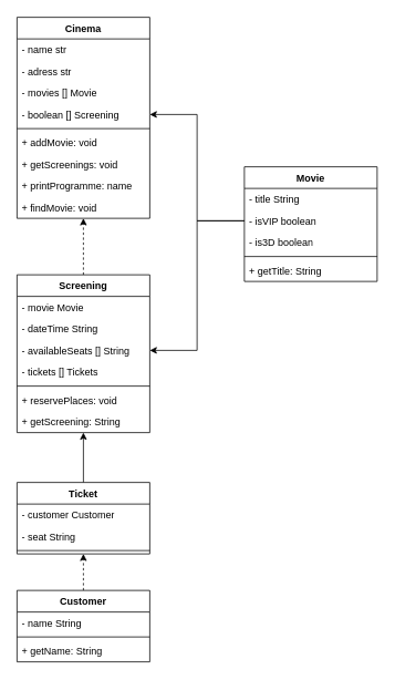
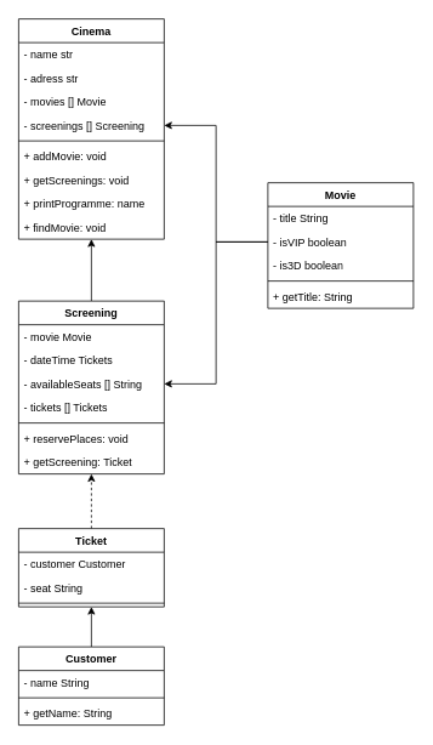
  <mxCell id="0" />
  <mxCell id="1" parent="0" />
  <mxCell id="2" value="Cinema" style="swimlane;fontStyle=1;align=center;verticalAlign=top;childLayout=stackLayout;horizontal=1;startSize=26;horizontalStack=0;resizeParent=1;resizeParentMax=0;resizeLast=0;collapsible=1;marginBottom=0;whiteSpace=wrap;html=1;" parent="1" vertex="1"><mxGeometry x="20" y="20" width="160" height="242" as="geometry" /></mxCell>
  <mxCell id="3" value="- name str" style="text;strokeColor=none;fillColor=none;align=left;verticalAlign=top;spacingLeft=4;spacingRight=4;overflow=hidden;rotatable=0;points=[[0,0.5],[1,0.5]];portConstraint=eastwest;whiteSpace=wrap;html=1;" parent="2" vertex="1"><mxGeometry y="26" width="160" height="26" as="geometry" /></mxCell>
  <mxCell id="4" value="- adress str" style="text;strokeColor=none;fillColor=none;align=left;verticalAlign=top;spacingLeft=4;spacingRight=4;overflow=hidden;rotatable=0;points=[[0,0.5],[1,0.5]];portConstraint=eastwest;whiteSpace=wrap;html=1;" parent="2" vertex="1"><mxGeometry y="52" width="160" height="26" as="geometry" /></mxCell>
  <mxCell id="5" value="- movies [] Movie" style="text;strokeColor=none;fillColor=none;align=left;verticalAlign=top;spacingLeft=4;spacingRight=4;overflow=hidden;rotatable=0;points=[[0,0.5],[1,0.5]];portConstraint=eastwest;whiteSpace=wrap;html=1;" vertex="1" parent="2"><mxGeometry y="78" width="160" height="26" as="geometry" /></mxCell>
- <mxCell id="6" value="- boolean [] Screening" style="text;strokeColor=none;fillColor=none;align=left;verticalAlign=top;spacingLeft=4;spacingRight=4;overflow=hidden;rotatable=0;points=[[0,0.5],[1,0.5]];portConstraint=eastwest;whiteSpace=wrap;html=1;" parent="2" vertex="1"><mxGeometry y="104" width="160" height="26" as="geometry" /></mxCell>
+ <mxCell id="6" value="- screenings [] Screening" style="text;strokeColor=none;fillColor=none;align=left;verticalAlign=top;spacingLeft=4;spacingRight=4;overflow=hidden;rotatable=0;points=[[0,0.5],[1,0.5]];portConstraint=eastwest;whiteSpace=wrap;html=1;" parent="2" vertex="1"><mxGeometry y="104" width="160" height="26" as="geometry" /></mxCell>
  <mxCell id="7" value="" style="line;strokeWidth=1;fillColor=none;align=left;verticalAlign=middle;spacingTop=-1;spacingLeft=3;spacingRight=3;rotatable=0;labelPosition=right;points=[];portConstraint=eastwest;strokeColor=inherit;" parent="2" vertex="1"><mxGeometry y="130" width="160" height="8" as="geometry" /></mxCell>
  <mxCell id="8" value="+ addMovie: void" style="text;strokeColor=none;fillColor=none;align=left;verticalAlign=top;spacingLeft=4;spacingRight=4;overflow=hidden;rotatable=0;points=[[0,0.5],[1,0.5]];portConstraint=eastwest;whiteSpace=wrap;html=1;" parent="2" vertex="1"><mxGeometry y="138" width="160" height="26" as="geometry" /></mxCell>
  <mxCell id="9" value="+ getScreenings: void" style="text;strokeColor=none;fillColor=none;align=left;verticalAlign=top;spacingLeft=4;spacingRight=4;overflow=hidden;rotatable=0;points=[[0,0.5],[1,0.5]];portConstraint=eastwest;whiteSpace=wrap;html=1;" vertex="1" parent="2"><mxGeometry y="164" width="160" height="26" as="geometry" /></mxCell>
  <mxCell id="10" value="+ printProgramme: name" style="text;strokeColor=none;fillColor=none;align=left;verticalAlign=top;spacingLeft=4;spacingRight=4;overflow=hidden;rotatable=0;points=[[0,0.5],[1,0.5]];portConstraint=eastwest;whiteSpace=wrap;html=1;" vertex="1" parent="2"><mxGeometry y="190" width="160" height="26" as="geometry" /></mxCell>
  <mxCell id="11" value="+ findMovie: void" style="text;strokeColor=none;fillColor=none;align=left;verticalAlign=top;spacingLeft=4;spacingRight=4;overflow=hidden;rotatable=0;points=[[0,0.5],[1,0.5]];portConstraint=eastwest;whiteSpace=wrap;html=1;" vertex="1" parent="2"><mxGeometry y="216" width="160" height="26" as="geometry" /></mxCell>
- <mxCell id="12" style="edgeStyle=orthogonalEdgeStyle;rounded=0;orthogonalLoop=1;jettySize=auto;html=1;exitX=0.5;exitY=0;exitDx=0;exitDy=0;entryX=0.5;entryY=1;entryDx=0;entryDy=0;dashed=1;" edge="1" parent="1" source="13" target="2"><mxGeometry relative="1" as="geometry" /></mxCell>
+ <mxCell id="12" style="edgeStyle=orthogonalEdgeStyle;rounded=0;orthogonalLoop=1;jettySize=auto;html=1;exitX=0.5;exitY=0;exitDx=0;exitDy=0;entryX=0.5;entryY=1;entryDx=0;entryDy=0;" edge="1" parent="1" source="13" target="2"><mxGeometry relative="1" as="geometry" /></mxCell>
  <mxCell id="13" value="Screening" style="swimlane;fontStyle=1;align=center;verticalAlign=top;childLayout=stackLayout;horizontal=1;startSize=26;horizontalStack=0;resizeParent=1;resizeParentMax=0;resizeLast=0;collapsible=1;marginBottom=0;whiteSpace=wrap;html=1;" parent="1" vertex="1"><mxGeometry x="20" y="330" width="160" height="190" as="geometry" /></mxCell>
  <mxCell id="14" value="- movie Movie" style="text;strokeColor=none;fillColor=none;align=left;verticalAlign=top;spacingLeft=4;spacingRight=4;overflow=hidden;rotatable=0;points=[[0,0.5],[1,0.5]];portConstraint=eastwest;whiteSpace=wrap;html=1;" parent="13" vertex="1"><mxGeometry y="26" width="160" height="26" as="geometry" /></mxCell>
- <mxCell id="15" value="- dateTime String" style="text;strokeColor=none;fillColor=none;align=left;verticalAlign=top;spacingLeft=4;spacingRight=4;overflow=hidden;rotatable=0;points=[[0,0.5],[1,0.5]];portConstraint=eastwest;whiteSpace=wrap;html=1;" parent="13" vertex="1"><mxGeometry y="52" width="160" height="26" as="geometry" /></mxCell>
+ <mxCell id="15" value="- dateTime Tickets" style="text;strokeColor=none;fillColor=none;align=left;verticalAlign=top;spacingLeft=4;spacingRight=4;overflow=hidden;rotatable=0;points=[[0,0.5],[1,0.5]];portConstraint=eastwest;whiteSpace=wrap;html=1;" parent="13" vertex="1"><mxGeometry y="52" width="160" height="26" as="geometry" /></mxCell>
  <mxCell id="16" value="- availableSeats [] String" style="text;strokeColor=none;fillColor=none;align=left;verticalAlign=top;spacingLeft=4;spacingRight=4;overflow=hidden;rotatable=0;points=[[0,0.5],[1,0.5]];portConstraint=eastwest;whiteSpace=wrap;html=1;" parent="13" vertex="1"><mxGeometry y="78" width="160" height="26" as="geometry" /></mxCell>
  <mxCell id="17" value="- tickets [] Tickets" style="text;strokeColor=none;fillColor=none;align=left;verticalAlign=top;spacingLeft=4;spacingRight=4;overflow=hidden;rotatable=0;points=[[0,0.5],[1,0.5]];portConstraint=eastwest;whiteSpace=wrap;html=1;" vertex="1" parent="13"><mxGeometry y="104" width="160" height="26" as="geometry" /></mxCell>
  <mxCell id="18" value="" style="line;strokeWidth=1;fillColor=none;align=left;verticalAlign=middle;spacingTop=-1;spacingLeft=3;spacingRight=3;rotatable=0;labelPosition=right;points=[];portConstraint=eastwest;strokeColor=inherit;" parent="13" vertex="1"><mxGeometry y="130" width="160" height="8" as="geometry" /></mxCell>
  <mxCell id="19" value="+ reservePlaces: void" style="text;strokeColor=none;fillColor=none;align=left;verticalAlign=top;spacingLeft=4;spacingRight=4;overflow=hidden;rotatable=0;points=[[0,0.5],[1,0.5]];portConstraint=eastwest;whiteSpace=wrap;html=1;" parent="13" vertex="1"><mxGeometry y="138" width="160" height="26" as="geometry" /></mxCell>
- <mxCell id="20" value="+ getScreening: String" style="text;strokeColor=none;fillColor=none;align=left;verticalAlign=top;spacingLeft=4;spacingRight=4;overflow=hidden;rotatable=0;points=[[0,0.5],[1,0.5]];portConstraint=eastwest;whiteSpace=wrap;html=1;" parent="13" vertex="1"><mxGeometry y="164" width="160" height="26" as="geometry" /></mxCell>
- <mxCell id="21" style="edgeStyle=orthogonalEdgeStyle;rounded=0;orthogonalLoop=1;jettySize=auto;html=1;exitX=0.5;exitY=0;exitDx=0;exitDy=0;entryX=0.5;entryY=1;entryDx=0;entryDy=0;" edge="1" parent="1" source="22" target="13"><mxGeometry relative="1" as="geometry" /></mxCell>
+ <mxCell id="20" value="+ getScreening: Ticket" style="text;strokeColor=none;fillColor=none;align=left;verticalAlign=top;spacingLeft=4;spacingRight=4;overflow=hidden;rotatable=0;points=[[0,0.5],[1,0.5]];portConstraint=eastwest;whiteSpace=wrap;html=1;" parent="13" vertex="1"><mxGeometry y="164" width="160" height="26" as="geometry" /></mxCell>
+ <mxCell id="21" style="edgeStyle=orthogonalEdgeStyle;rounded=0;orthogonalLoop=1;jettySize=auto;html=1;exitX=0.5;exitY=0;exitDx=0;exitDy=0;entryX=0.5;entryY=1;entryDx=0;entryDy=0;dashed=1;" edge="1" parent="1" source="22" target="13"><mxGeometry relative="1" as="geometry" /></mxCell>
  <mxCell id="22" value="Ticket" style="swimlane;fontStyle=1;align=center;verticalAlign=top;childLayout=stackLayout;horizontal=1;startSize=26;horizontalStack=0;resizeParent=1;resizeParentMax=0;resizeLast=0;collapsible=1;marginBottom=0;whiteSpace=wrap;html=1;" vertex="1" parent="1"><mxGeometry x="20" y="580" width="160" height="86" as="geometry" /></mxCell>
  <mxCell id="23" value="- customer Customer" style="text;strokeColor=none;fillColor=none;align=left;verticalAlign=top;spacingLeft=4;spacingRight=4;overflow=hidden;rotatable=0;points=[[0,0.5],[1,0.5]];portConstraint=eastwest;whiteSpace=wrap;html=1;" vertex="1" parent="22"><mxGeometry y="26" width="160" height="26" as="geometry" /></mxCell>
  <mxCell id="24" value="- seat String" style="text;strokeColor=none;fillColor=none;align=left;verticalAlign=top;spacingLeft=4;spacingRight=4;overflow=hidden;rotatable=0;points=[[0,0.5],[1,0.5]];portConstraint=eastwest;whiteSpace=wrap;html=1;" vertex="1" parent="22"><mxGeometry y="52" width="160" height="26" as="geometry" /></mxCell>
  <mxCell id="25" value="" style="line;strokeWidth=1;fillColor=none;align=left;verticalAlign=middle;spacingTop=-1;spacingLeft=3;spacingRight=3;rotatable=0;labelPosition=right;points=[];portConstraint=eastwest;strokeColor=inherit;" vertex="1" parent="22"><mxGeometry y="78" width="160" height="8" as="geometry" /></mxCell>
- <mxCell id="26" style="edgeStyle=orthogonalEdgeStyle;rounded=0;orthogonalLoop=1;jettySize=auto;html=1;exitX=0.5;exitY=0;exitDx=0;exitDy=0;entryX=0.5;entryY=1;entryDx=0;entryDy=0;dashed=1;" edge="1" parent="1" source="27" target="22"><mxGeometry relative="1" as="geometry" /></mxCell>
+ <mxCell id="26" style="edgeStyle=orthogonalEdgeStyle;rounded=0;orthogonalLoop=1;jettySize=auto;html=1;exitX=0.5;exitY=0;exitDx=0;exitDy=0;entryX=0.5;entryY=1;entryDx=0;entryDy=0;" edge="1" parent="1" source="27" target="22"><mxGeometry relative="1" as="geometry" /></mxCell>
  <mxCell id="27" value="Customer" style="swimlane;fontStyle=1;align=center;verticalAlign=top;childLayout=stackLayout;horizontal=1;startSize=26;horizontalStack=0;resizeParent=1;resizeParentMax=0;resizeLast=0;collapsible=1;marginBottom=0;whiteSpace=wrap;html=1;" vertex="1" parent="1"><mxGeometry x="20" y="710" width="160" height="86" as="geometry" /></mxCell>
  <mxCell id="28" value="- name String" style="text;strokeColor=none;fillColor=none;align=left;verticalAlign=top;spacingLeft=4;spacingRight=4;overflow=hidden;rotatable=0;points=[[0,0.5],[1,0.5]];portConstraint=eastwest;whiteSpace=wrap;html=1;" vertex="1" parent="27"><mxGeometry y="26" width="160" height="26" as="geometry" /></mxCell>
  <mxCell id="29" value="" style="line;strokeWidth=1;fillColor=none;align=left;verticalAlign=middle;spacingTop=-1;spacingLeft=3;spacingRight=3;rotatable=0;labelPosition=right;points=[];portConstraint=eastwest;strokeColor=inherit;" vertex="1" parent="27"><mxGeometry y="52" width="160" height="8" as="geometry" /></mxCell>
  <mxCell id="30" value="+ getName: String" style="text;strokeColor=none;fillColor=none;align=left;verticalAlign=top;spacingLeft=4;spacingRight=4;overflow=hidden;rotatable=0;points=[[0,0.5],[1,0.5]];portConstraint=eastwest;whiteSpace=wrap;html=1;" vertex="1" parent="27"><mxGeometry y="60" width="160" height="26" as="geometry" /></mxCell>
  <mxCell id="31" value="Movie" style="swimlane;fontStyle=1;align=center;verticalAlign=top;childLayout=stackLayout;horizontal=1;startSize=26;horizontalStack=0;resizeParent=1;resizeParentMax=0;resizeLast=0;collapsible=1;marginBottom=0;whiteSpace=wrap;html=1;" vertex="1" parent="1"><mxGeometry x="294" y="200" width="160" height="138" as="geometry" /></mxCell>
  <mxCell id="32" value="- title String" style="text;strokeColor=none;fillColor=none;align=left;verticalAlign=top;spacingLeft=4;spacingRight=4;overflow=hidden;rotatable=0;points=[[0,0.5],[1,0.5]];portConstraint=eastwest;whiteSpace=wrap;html=1;" vertex="1" parent="31"><mxGeometry y="26" width="160" height="26" as="geometry" /></mxCell>
  <mxCell id="33" value="- isVIP boolean" style="text;strokeColor=none;fillColor=none;align=left;verticalAlign=top;spacingLeft=4;spacingRight=4;overflow=hidden;rotatable=0;points=[[0,0.5],[1,0.5]];portConstraint=eastwest;whiteSpace=wrap;html=1;" vertex="1" parent="31"><mxGeometry y="52" width="160" height="26" as="geometry" /></mxCell>
  <mxCell id="34" value="- is3D boolean" style="text;strokeColor=none;fillColor=none;align=left;verticalAlign=top;spacingLeft=4;spacingRight=4;overflow=hidden;rotatable=0;points=[[0,0.5],[1,0.5]];portConstraint=eastwest;whiteSpace=wrap;html=1;" vertex="1" parent="31"><mxGeometry y="78" width="160" height="26" as="geometry" /></mxCell>
  <mxCell id="35" value="" style="line;strokeWidth=1;fillColor=none;align=left;verticalAlign=middle;spacingTop=-1;spacingLeft=3;spacingRight=3;rotatable=0;labelPosition=right;points=[];portConstraint=eastwest;strokeColor=inherit;" vertex="1" parent="31"><mxGeometry y="104" width="160" height="8" as="geometry" /></mxCell>
  <mxCell id="36" value="+ getTitle: String" style="text;strokeColor=none;fillColor=none;align=left;verticalAlign=top;spacingLeft=4;spacingRight=4;overflow=hidden;rotatable=0;points=[[0,0.5],[1,0.5]];portConstraint=eastwest;whiteSpace=wrap;html=1;" vertex="1" parent="31"><mxGeometry y="112" width="160" height="26" as="geometry" /></mxCell>
  <mxCell id="37" style="edgeStyle=orthogonalEdgeStyle;rounded=0;orthogonalLoop=1;jettySize=auto;html=1;exitX=0;exitY=0.5;exitDx=0;exitDy=0;entryX=1;entryY=0.5;entryDx=0;entryDy=0;" edge="1" parent="1" source="33" target="16"><mxGeometry relative="1" as="geometry" /></mxCell>
  <mxCell id="38" style="edgeStyle=orthogonalEdgeStyle;rounded=0;orthogonalLoop=1;jettySize=auto;html=1;exitX=0;exitY=0.5;exitDx=0;exitDy=0;entryX=1;entryY=0.5;entryDx=0;entryDy=0;" edge="1" parent="1" source="33" target="6"><mxGeometry relative="1" as="geometry" /></mxCell>
